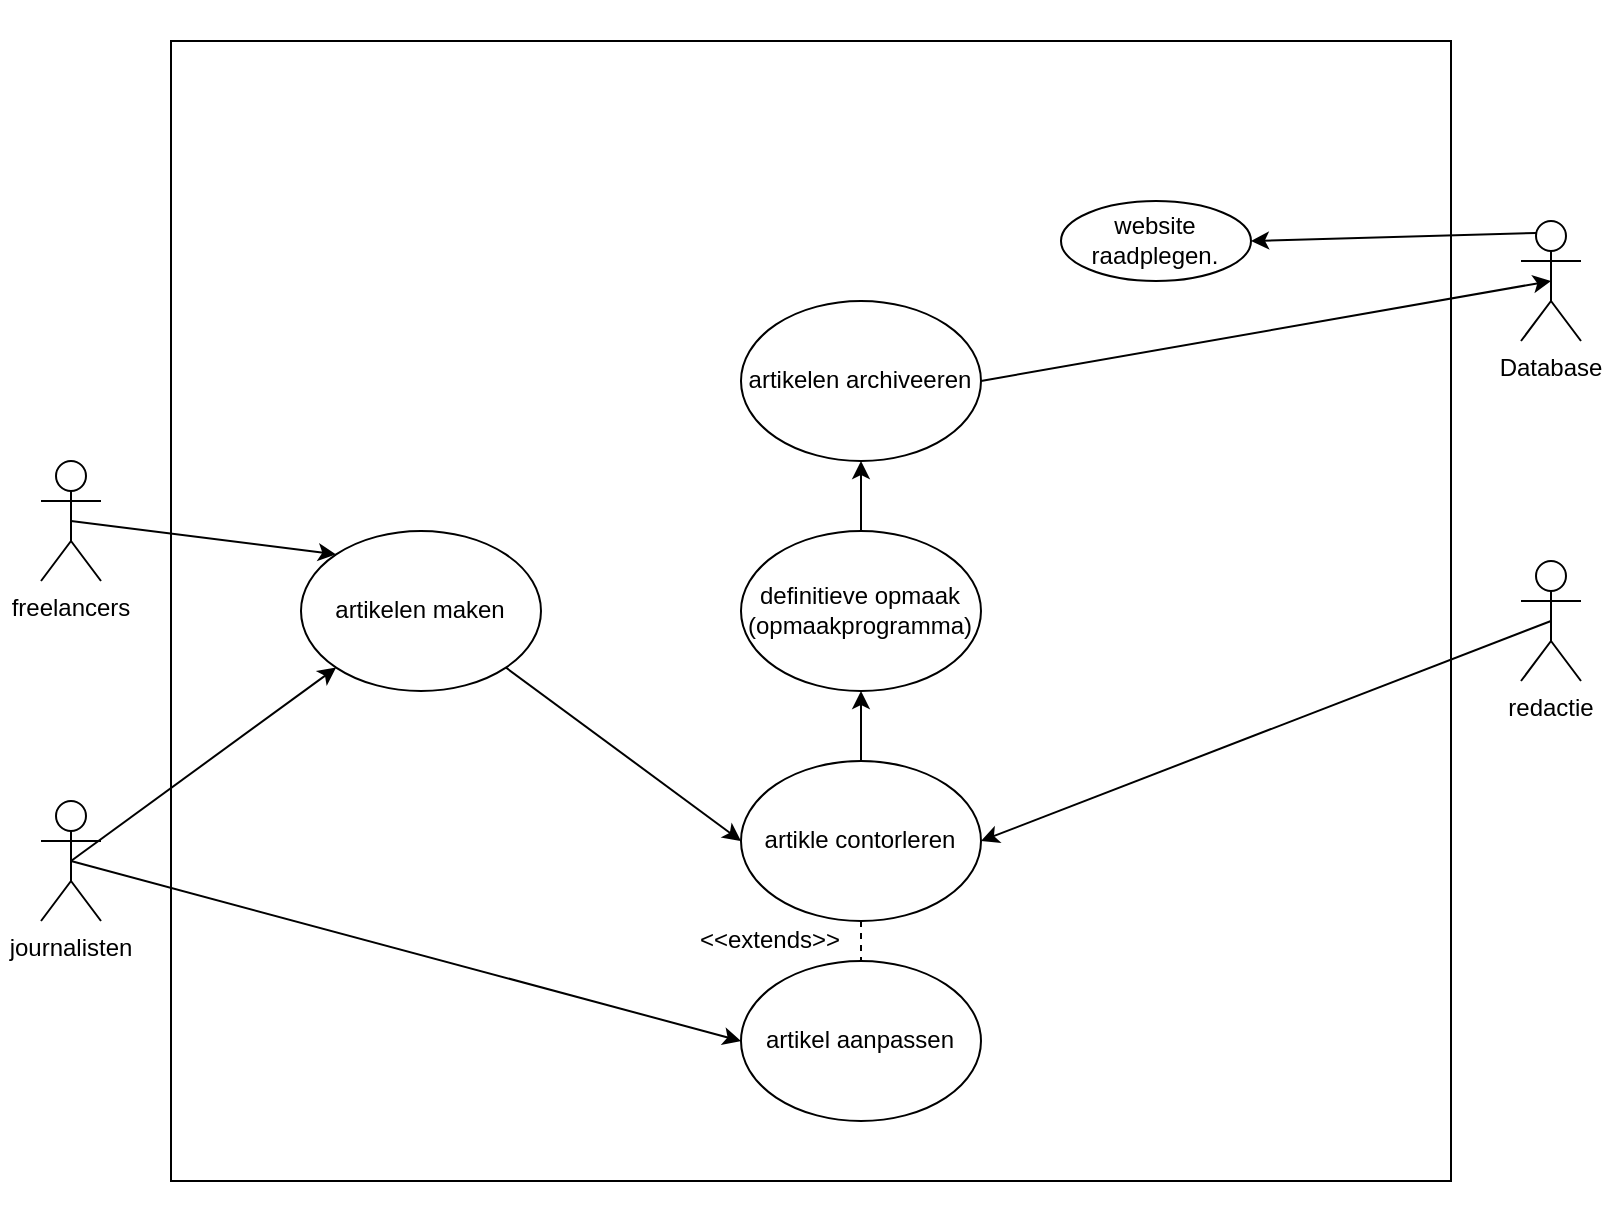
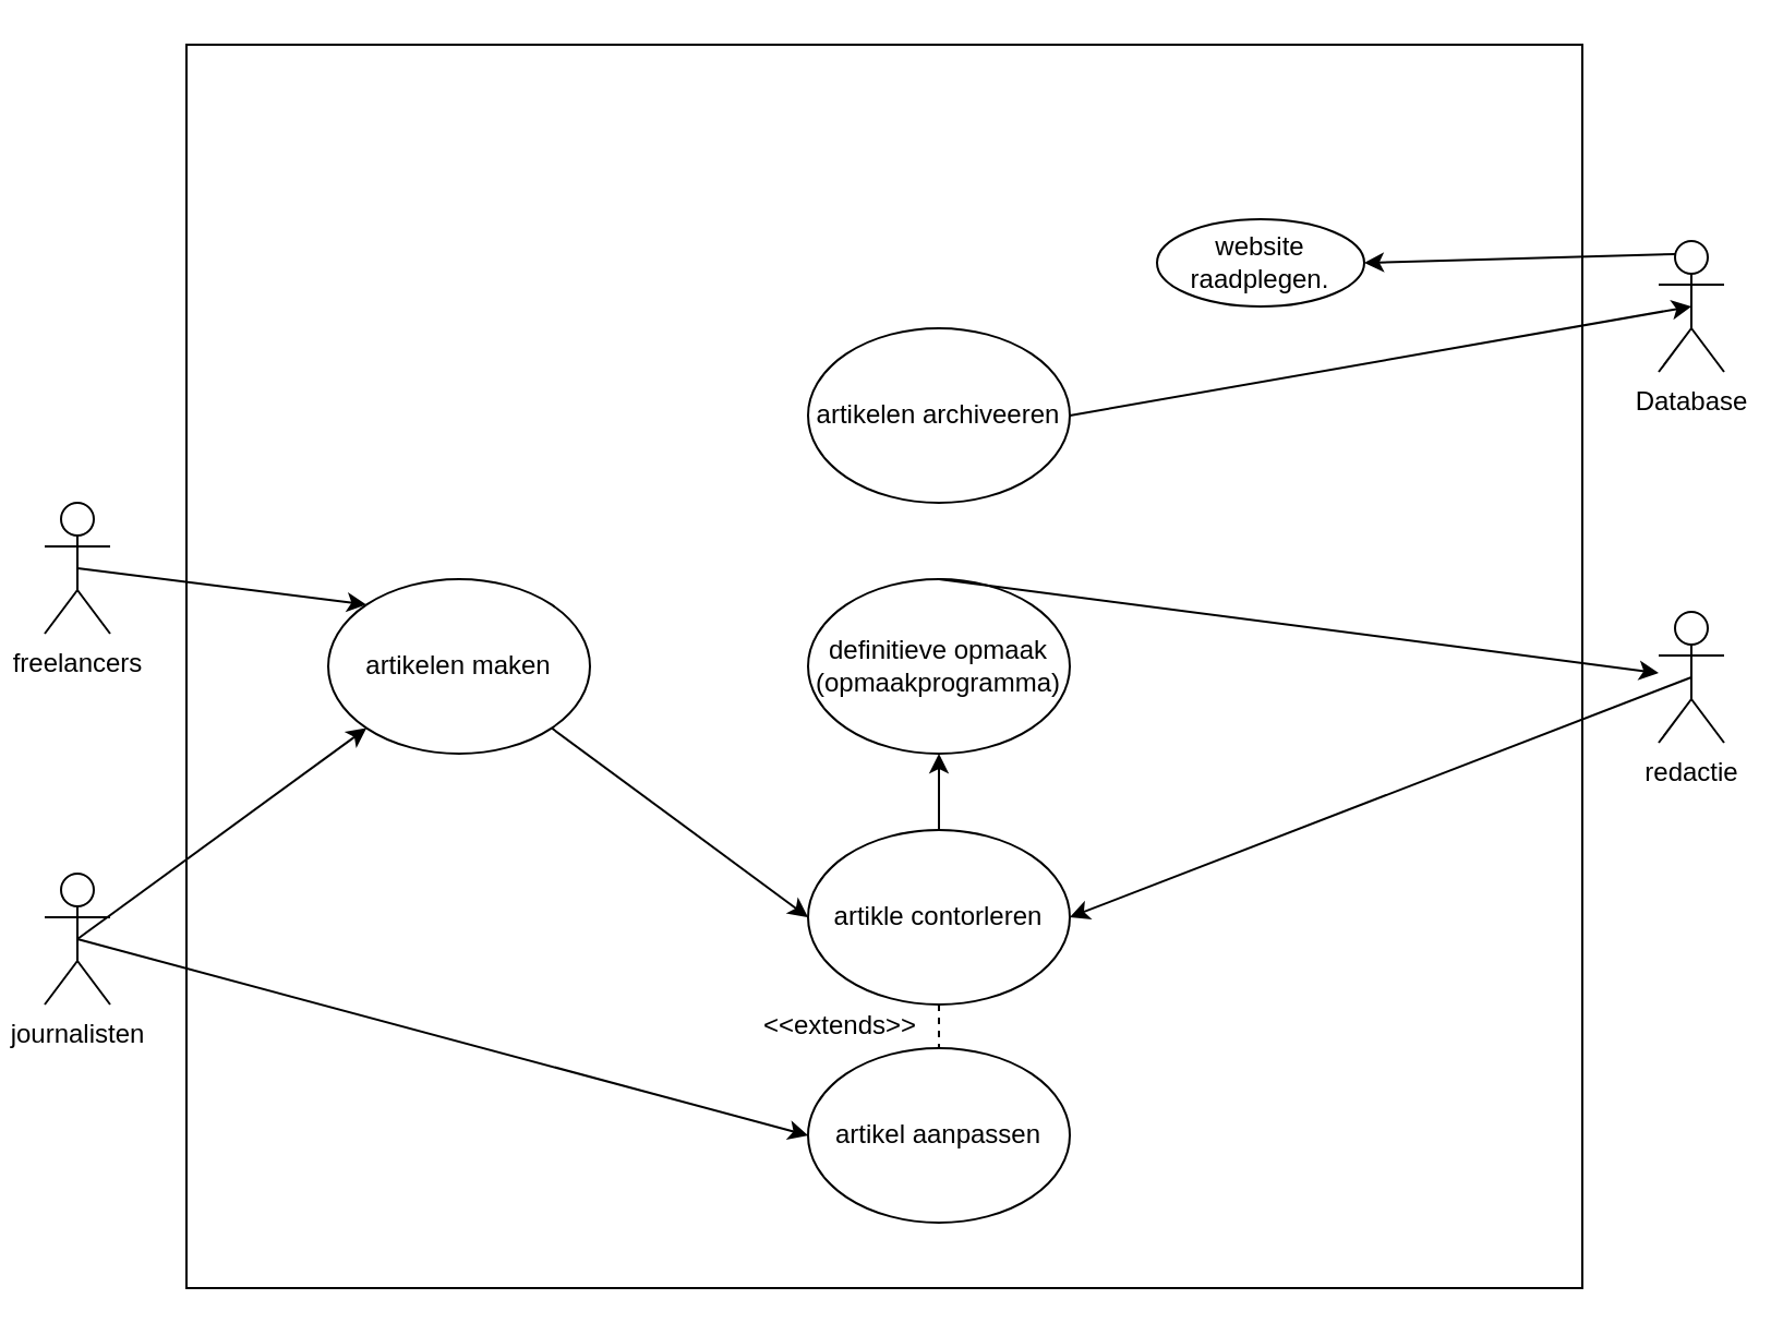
  <mxCell id="0" />
  <mxCell id="1" parent="0" />
  <mxCell id="2" value="" style="rounded=0;whiteSpace=wrap;html=1;" parent="1" vertex="1"><mxGeometry x="85" y="20" width="640" height="570" as="geometry" /></mxCell>
  <mxCell id="3" value="&lt;span lang=&quot;NL&quot;&gt;freelancers&lt;/span&gt;" style="shape=umlActor;verticalLabelPosition=bottom;labelBackgroundColor=#ffffff;verticalAlign=top;html=1;outlineConnect=0;" parent="1" vertex="1"><mxGeometry x="20" y="230" width="30" height="60" as="geometry" /></mxCell>
  <mxCell id="4" value="&lt;span lang=&quot;NL&quot;&gt;redactie&lt;/span&gt;" style="shape=umlActor;verticalLabelPosition=bottom;labelBackgroundColor=#ffffff;verticalAlign=top;html=1;outlineConnect=0;" parent="1" vertex="1"><mxGeometry x="760" y="280" width="30" height="60" as="geometry" /></mxCell>
  <mxCell id="5" value="&lt;span lang=&quot;NL&quot;&gt;journalisten&lt;/span&gt;" style="shape=umlActor;verticalLabelPosition=bottom;labelBackgroundColor=#ffffff;verticalAlign=top;html=1;outlineConnect=0;" parent="1" vertex="1"><mxGeometry x="20" y="400" width="30" height="60" as="geometry" /></mxCell>
  <mxCell id="6" value="artikelen maken" style="ellipse;whiteSpace=wrap;html=1;" parent="1" vertex="1"><mxGeometry x="150" y="265" width="120" height="80" as="geometry" /></mxCell>
  <mxCell id="7" value="&lt;span lang=&quot;NL&quot;&gt;website raadplegen.&lt;/span&gt;" style="ellipse;whiteSpace=wrap;html=1;" parent="1" vertex="1"><mxGeometry x="530" y="100" width="95" height="40" as="geometry" /></mxCell>
  <mxCell id="8" value="" style="endArrow=classic;html=1;exitX=0.5;exitY=0.5;exitDx=0;exitDy=0;exitPerimeter=0;entryX=0;entryY=0;entryDx=0;entryDy=0;" parent="1" source="3" target="6" edge="1"><mxGeometry width="50" height="50" relative="1" as="geometry"><mxPoint x="380" y="370" as="sourcePoint" /><mxPoint x="430" y="320" as="targetPoint" /></mxGeometry></mxCell>
  <mxCell id="9" value="" style="endArrow=classic;html=1;exitX=0.5;exitY=0.5;exitDx=0;exitDy=0;exitPerimeter=0;entryX=0;entryY=1;entryDx=0;entryDy=0;" parent="1" source="5" target="6" edge="1"><mxGeometry width="50" height="50" relative="1" as="geometry"><mxPoint x="380" y="370" as="sourcePoint" /><mxPoint x="430" y="320" as="targetPoint" /></mxGeometry></mxCell>
  <mxCell id="10" value="artikel aanpassen" style="ellipse;whiteSpace=wrap;html=1;" parent="1" vertex="1"><mxGeometry x="370" y="480" width="120" height="80" as="geometry" /></mxCell>
  <mxCell id="11" value="&lt;div&gt;artikle contorleren&lt;/div&gt;" style="ellipse;whiteSpace=wrap;html=1;" parent="1" vertex="1"><mxGeometry x="370" y="380" width="120" height="80" as="geometry" /></mxCell>
  <mxCell id="12" value="" style="endArrow=classic;html=1;exitX=1;exitY=1;exitDx=0;exitDy=0;entryX=0;entryY=0.5;entryDx=0;entryDy=0;" parent="1" source="6" target="11" edge="1"><mxGeometry width="50" height="50" relative="1" as="geometry"><mxPoint x="380" y="370" as="sourcePoint" /><mxPoint x="430" y="320" as="targetPoint" /></mxGeometry></mxCell>
  <mxCell id="13" value="&lt;div&gt;&amp;lt;&amp;lt;extends&amp;gt;&amp;gt;&lt;/div&gt;" style="text;html=1;strokeColor=none;fillColor=none;align=center;verticalAlign=middle;whiteSpace=wrap;rounded=0;" parent="1" vertex="1"><mxGeometry x="365" y="460" width="40" height="20" as="geometry" /></mxCell>
  <mxCell id="14" value="" style="endArrow=classic;html=1;exitX=0.5;exitY=0.5;exitDx=0;exitDy=0;exitPerimeter=0;entryX=1;entryY=0.5;entryDx=0;entryDy=0;" parent="1" source="4" target="11" edge="1"><mxGeometry width="50" height="50" relative="1" as="geometry"><mxPoint x="380" y="370" as="sourcePoint" /><mxPoint x="430" y="320" as="targetPoint" /></mxGeometry></mxCell>
  <mxCell id="15" value="&lt;span lang=&quot;NL&quot;&gt;&lt;span lang=&quot;NL&quot;&gt;definitieve opmaak &lt;/span&gt;(opmaakprogramma)&lt;/span&gt;" style="ellipse;whiteSpace=wrap;html=1;" parent="1" vertex="1"><mxGeometry x="370" y="265" width="120" height="80" as="geometry" /></mxCell>
  <mxCell id="16" value="&lt;span lang=&quot;NL&quot;&gt;artikelen archiveeren&lt;/span&gt;" style="ellipse;whiteSpace=wrap;html=1;" parent="1" vertex="1"><mxGeometry x="370" y="150" width="120" height="80" as="geometry" /></mxCell>
  <mxCell id="17" value="" style="endArrow=none;dashed=1;html=1;exitX=0.5;exitY=1;exitDx=0;exitDy=0;entryX=0.5;entryY=0;entryDx=0;entryDy=0;" parent="1" source="11" target="10" edge="1"><mxGeometry width="50" height="50" relative="1" as="geometry"><mxPoint x="380" y="370" as="sourcePoint" /><mxPoint x="430" y="320" as="targetPoint" /></mxGeometry></mxCell>
  <mxCell id="18" value="" style="endArrow=classic;html=1;exitX=0.5;exitY=0;exitDx=0;exitDy=0;entryX=0.5;entryY=1;entryDx=0;entryDy=0;" parent="1" source="11" target="15" edge="1"><mxGeometry width="50" height="50" relative="1" as="geometry"><mxPoint x="380" y="370" as="sourcePoint" /><mxPoint x="430" y="320" as="targetPoint" /></mxGeometry></mxCell>
- <mxCell id="19" value="" style="endArrow=classic;html=1;exitX=0.5;exitY=0;exitDx=0;exitDy=0;entryX=0.5;entryY=1;entryDx=0;entryDy=0;" parent="1" source="15" target="16" edge="1"><mxGeometry width="50" height="50" relative="1" as="geometry"><mxPoint x="380" y="370" as="sourcePoint" /><mxPoint x="430" y="320" as="targetPoint" /></mxGeometry></mxCell>
+ <mxCell id="19" value="" style="endArrow=classic;html=1;exitX=0.5;exitY=0;exitDx=0;exitDy=0;" parent="1" source="15" target="4" edge="1"><mxGeometry width="50" height="50" relative="1" as="geometry"><mxPoint x="380" y="370" as="sourcePoint" /><mxPoint x="430" y="320" as="targetPoint" /></mxGeometry></mxCell>
  <mxCell id="20" value="" style="endArrow=classic;html=1;exitX=0.5;exitY=0.5;exitDx=0;exitDy=0;exitPerimeter=0;entryX=0;entryY=0.5;entryDx=0;entryDy=0;" parent="1" source="5" target="10" edge="1"><mxGeometry width="50" height="50" relative="1" as="geometry"><mxPoint x="280" y="370" as="sourcePoint" /><mxPoint x="330" y="320" as="targetPoint" /></mxGeometry></mxCell>
  <mxCell id="21" value="Database" style="shape=umlActor;verticalLabelPosition=bottom;labelBackgroundColor=#ffffff;verticalAlign=top;html=1;outlineConnect=0;" vertex="1" parent="1"><mxGeometry x="760" y="110" width="30" height="60" as="geometry" /></mxCell>
  <mxCell id="22" value="" style="endArrow=classic;html=1;exitX=1;exitY=0.5;exitDx=0;exitDy=0;entryX=0.5;entryY=0.5;entryDx=0;entryDy=0;entryPerimeter=0;" edge="1" parent="1" source="16" target="21"><mxGeometry width="50" height="50" relative="1" as="geometry"><mxPoint x="380" y="370" as="sourcePoint" /><mxPoint x="430" y="320" as="targetPoint" /></mxGeometry></mxCell>
  <mxCell id="23" value="" style="endArrow=classic;html=1;entryX=1;entryY=0.5;entryDx=0;entryDy=0;exitX=0.25;exitY=0.1;exitDx=0;exitDy=0;exitPerimeter=0;" edge="1" parent="1" source="21" target="7"><mxGeometry width="50" height="50" relative="1" as="geometry"><mxPoint x="380" y="370" as="sourcePoint" /><mxPoint x="430" y="320" as="targetPoint" /></mxGeometry></mxCell>
